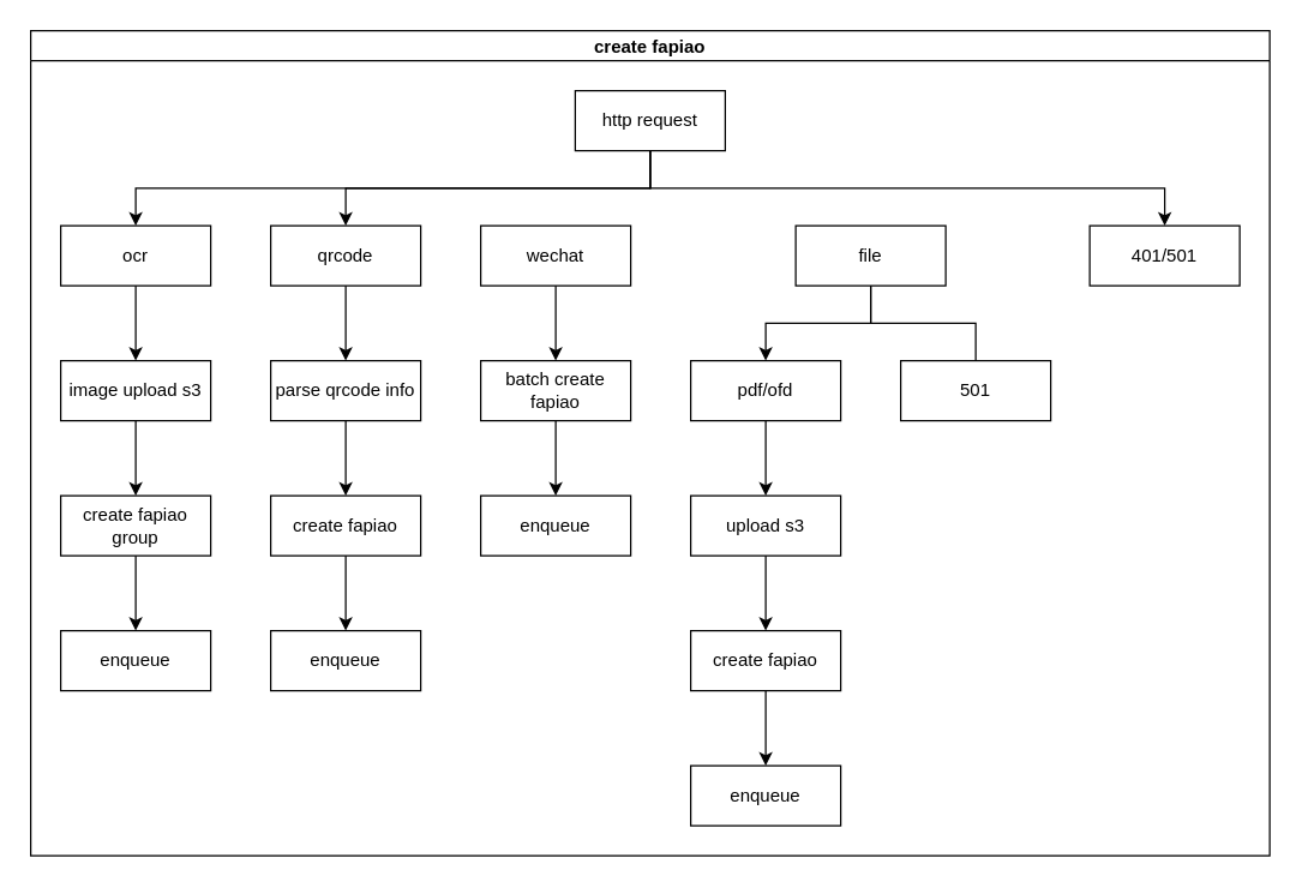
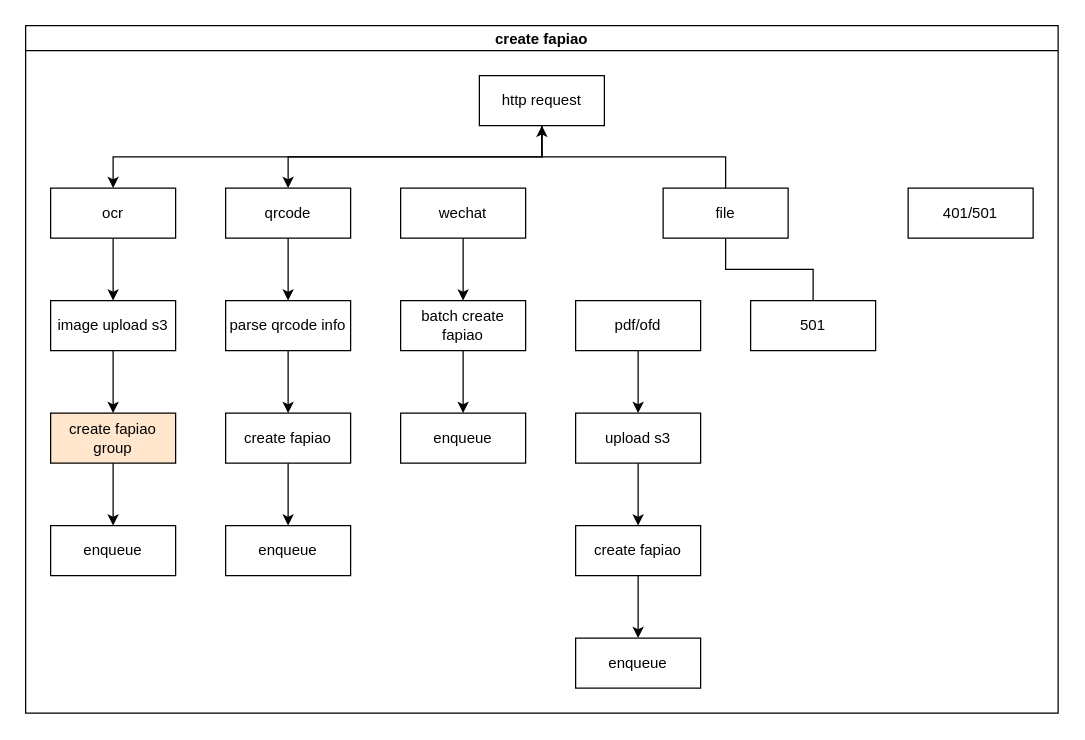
  <mxCell id="0" />
  <mxCell id="1" parent="0" />
  <mxCell id="2" value="create fapiao" style="swimlane;startSize=20;horizontal=1;childLayout=treeLayout;horizontalTree=0;resizable=0;containerType=tree;" vertex="1" parent="1"><mxGeometry x="20" y="20" width="826" height="550" as="geometry" /></mxCell>
  <mxCell id="3" value="http request" style="whiteSpace=wrap;html=1;" vertex="1" parent="2"><mxGeometry x="363" y="40" width="100" height="40" as="geometry" /></mxCell>
  <mxCell id="4" value="ocr" style="whiteSpace=wrap;html=1;" vertex="1" parent="2"><mxGeometry x="20" y="130" width="100" height="40" as="geometry" /></mxCell>
  <mxCell id="5" value="" style="edgeStyle=elbowEdgeStyle;elbow=vertical;html=1;rounded=0;" edge="1" parent="2" source="3" target="4"><mxGeometry relative="1" as="geometry" /></mxCell>
  <mxCell id="6" value="qrcode" style="whiteSpace=wrap;html=1;" vertex="1" parent="2"><mxGeometry x="160" y="130" width="100" height="40" as="geometry" /></mxCell>
  <mxCell id="7" value="" style="edgeStyle=elbowEdgeStyle;elbow=vertical;html=1;rounded=0;" edge="1" parent="2" source="3" target="6"><mxGeometry relative="1" as="geometry" /></mxCell>
  <mxCell id="8" value="wechat" style="whiteSpace=wrap;html=1;" vertex="1" parent="2"><mxGeometry x="300" y="130" width="100" height="40" as="geometry" /></mxCell>
  <mxCell id="9" value="file" style="whiteSpace=wrap;html=1;" vertex="1" parent="2"><mxGeometry x="510" y="130" width="100" height="40" as="geometry" /></mxCell>
- <mxCell id="10" value="" style="edgeStyle=elbowEdgeStyle;elbow=vertical;html=1;rounded=0;" edge="1" target="11" source="3" parent="2"><mxGeometry relative="1" as="geometry"><mxPoint x="-140" y="160" as="sourcePoint" /></mxGeometry></mxCell>
  <mxCell id="11" value="401/501" style="whiteSpace=wrap;html=1;" vertex="1" parent="2"><mxGeometry x="706" y="130" width="100" height="40" as="geometry" /></mxCell>
  <mxCell id="12" value="" style="edgeStyle=elbowEdgeStyle;elbow=vertical;html=1;rounded=0;" edge="1" target="13" source="4" parent="2"><mxGeometry relative="1" as="geometry"><mxPoint x="140" y="160" as="sourcePoint" /></mxGeometry></mxCell>
  <mxCell id="13" value="image upload s3" style="whiteSpace=wrap;html=1;" vertex="1" parent="2"><mxGeometry x="20" y="220" width="100" height="40" as="geometry" /></mxCell>
  <mxCell id="14" value="" style="edgeStyle=elbowEdgeStyle;elbow=vertical;html=1;rounded=0;" edge="1" target="15" source="6" parent="2"><mxGeometry relative="1" as="geometry"><mxPoint x="140" y="160" as="sourcePoint" /></mxGeometry></mxCell>
  <mxCell id="15" value="parse qrcode info" style="whiteSpace=wrap;html=1;" vertex="1" parent="2"><mxGeometry x="160" y="220" width="100" height="40" as="geometry" /></mxCell>
  <mxCell id="16" value="" style="edgeStyle=elbowEdgeStyle;elbow=vertical;html=1;rounded=0;" edge="1" target="17" source="8" parent="2"><mxGeometry relative="1" as="geometry"><mxPoint x="140" y="160" as="sourcePoint" /></mxGeometry></mxCell>
  <mxCell id="17" value="batch create fapiao" style="whiteSpace=wrap;html=1;" vertex="1" parent="2"><mxGeometry x="300" y="220" width="100" height="40" as="geometry" /></mxCell>
  <mxCell id="18" value="" style="edgeStyle=elbowEdgeStyle;elbow=vertical;html=1;rounded=0;" edge="1" target="19" source="13" parent="2"><mxGeometry relative="1" as="geometry"><mxPoint x="-140" y="250" as="sourcePoint" /></mxGeometry></mxCell>
- <mxCell id="19" value="create fapiao group" style="whiteSpace=wrap;html=1;" vertex="1" parent="2"><mxGeometry x="20" y="310" width="100" height="40" as="geometry" /></mxCell>
- <mxCell id="20" value="" style="edgeStyle=elbowEdgeStyle;elbow=vertical;html=1;rounded=0;" edge="1" target="21" source="9" parent="2"><mxGeometry relative="1" as="geometry"><mxPoint x="140" y="160" as="sourcePoint" /></mxGeometry></mxCell>
+ <mxCell id="19" value="create fapiao group" style="whiteSpace=wrap;html=1;fillColor=#ffe6cc;" vertex="1" parent="2"><mxGeometry x="20" y="310" width="100" height="40" as="geometry" /></mxCell>
+ <mxCell id="20" value="" style="edgeStyle=elbowEdgeStyle;elbow=vertical;html=1;rounded=0;" edge="1" target="3" source="9" parent="2"><mxGeometry relative="1" as="geometry"><mxPoint x="140" y="160" as="sourcePoint" /></mxGeometry></mxCell>
  <mxCell id="21" value="pdf/ofd" style="whiteSpace=wrap;html=1;" vertex="1" parent="2"><mxGeometry x="440" y="220" width="100" height="40" as="geometry" /></mxCell>
  <mxCell id="22" value="" style="edgeStyle=elbowEdgeStyle;elbow=vertical;html=1;rounded=0;endArrow=none;" edge="1" target="23" source="9" parent="2"><mxGeometry relative="1" as="geometry"><mxPoint x="280" y="250" as="sourcePoint" /></mxGeometry></mxCell>
  <mxCell id="23" value="501" style="whiteSpace=wrap;html=1;" vertex="1" parent="2"><mxGeometry x="580" y="220" width="100" height="40" as="geometry" /></mxCell>
  <mxCell id="24" value="" style="edgeStyle=elbowEdgeStyle;elbow=vertical;html=1;rounded=0;" edge="1" target="25" source="21" parent="2"><mxGeometry relative="1" as="geometry"><mxPoint x="630" y="250" as="sourcePoint" /></mxGeometry></mxCell>
  <mxCell id="25" value="upload s3" style="whiteSpace=wrap;html=1;" vertex="1" parent="2"><mxGeometry x="440" y="310" width="100" height="40" as="geometry" /></mxCell>
  <mxCell id="26" value="" style="edgeStyle=elbowEdgeStyle;elbow=vertical;html=1;rounded=0;" edge="1" target="27" source="25" parent="2"><mxGeometry relative="1" as="geometry"><mxPoint x="560" y="340" as="sourcePoint" /></mxGeometry></mxCell>
  <mxCell id="27" value="create fapiao" style="whiteSpace=wrap;html=1;" vertex="1" parent="2"><mxGeometry x="440" y="400" width="100" height="40" as="geometry" /></mxCell>
  <mxCell id="28" value="" style="edgeStyle=elbowEdgeStyle;elbow=vertical;html=1;rounded=0;" edge="1" target="29" source="15" parent="2"><mxGeometry relative="1" as="geometry"><mxPoint x="280" y="250" as="sourcePoint" /></mxGeometry></mxCell>
  <mxCell id="29" value="create fapiao" style="whiteSpace=wrap;html=1;" vertex="1" parent="2"><mxGeometry x="160" y="310" width="100" height="40" as="geometry" /></mxCell>
  <mxCell id="30" value="" style="edgeStyle=elbowEdgeStyle;elbow=vertical;html=1;rounded=0;" edge="1" target="31" source="19" parent="2"><mxGeometry relative="1" as="geometry"><mxPoint x="140" y="340" as="sourcePoint" /></mxGeometry></mxCell>
  <mxCell id="31" value="enqueue" style="whiteSpace=wrap;html=1;" vertex="1" parent="2"><mxGeometry x="20" y="400" width="100" height="40" as="geometry" /></mxCell>
  <mxCell id="32" value="" style="edgeStyle=elbowEdgeStyle;elbow=vertical;html=1;rounded=0;" edge="1" target="33" source="29" parent="2"><mxGeometry relative="1" as="geometry"><mxPoint x="280" y="340" as="sourcePoint" /></mxGeometry></mxCell>
  <mxCell id="33" value="enqueue" style="whiteSpace=wrap;html=1;" vertex="1" parent="2"><mxGeometry x="160" y="400" width="100" height="40" as="geometry" /></mxCell>
  <mxCell id="34" value="" style="edgeStyle=elbowEdgeStyle;elbow=vertical;html=1;rounded=0;" edge="1" target="35" source="17" parent="2"><mxGeometry relative="1" as="geometry"><mxPoint x="420" y="250" as="sourcePoint" /></mxGeometry></mxCell>
  <mxCell id="35" value="enqueue" style="whiteSpace=wrap;html=1;" vertex="1" parent="2"><mxGeometry x="300" y="310" width="100" height="40" as="geometry" /></mxCell>
  <mxCell id="36" value="" style="edgeStyle=elbowEdgeStyle;elbow=vertical;html=1;rounded=0;" edge="1" target="37" source="27" parent="2"><mxGeometry relative="1" as="geometry"><mxPoint x="560" y="430" as="sourcePoint" /></mxGeometry></mxCell>
  <mxCell id="37" value="enqueue" style="whiteSpace=wrap;html=1;" vertex="1" parent="2"><mxGeometry x="440" y="490" width="100" height="40" as="geometry" /></mxCell>
